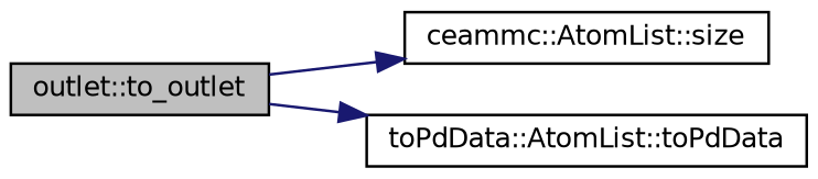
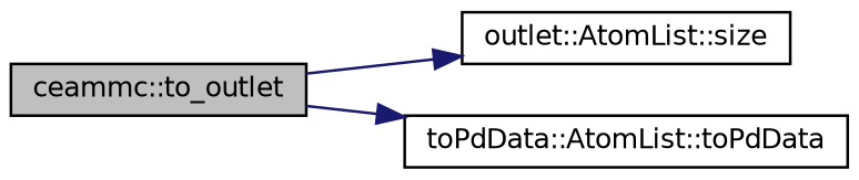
  digraph {
    rankdir=LR
    node [color=black fillcolor=white fontname=Helvetica fontsize=10 shape=record style=filled]
    edge [color=midnightblue fontname=Helvetica fontsize=10 labelfontname=Helvetica labelfontsize=10 style=solid]
-   n1 [fillcolor=grey75 fontcolor=black height=0.2 label="outlet::to_outlet" width=0.4]
-   n2 [height=0.2 label="ceammc::AtomList::size" width=0.4]
+   n1 [fillcolor=grey75 fontcolor=black height=0.2 label="ceammc::to_outlet" width=0.4]
+   n2 [height=0.2 label="outlet::AtomList::size" width=0.4]
    n3 [height=0.2 label="toPdData::AtomList::toPdData" width=0.4]
    n1 -> n2
    n1 -> n3
  }
